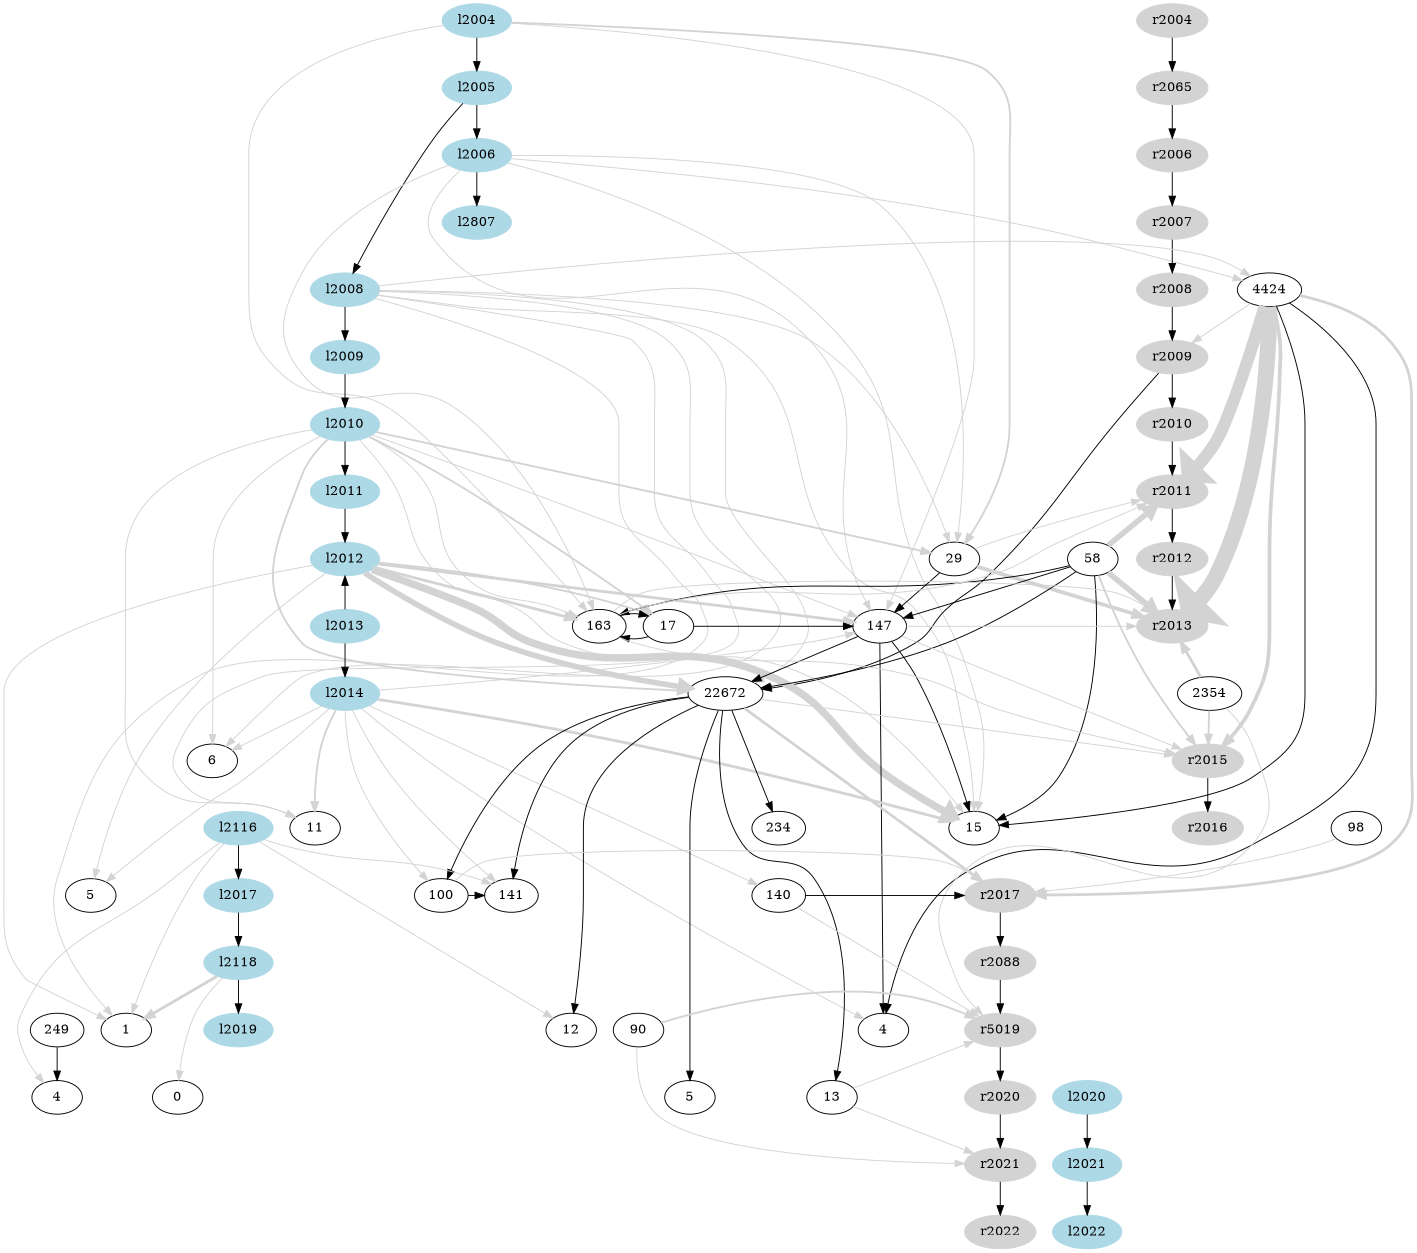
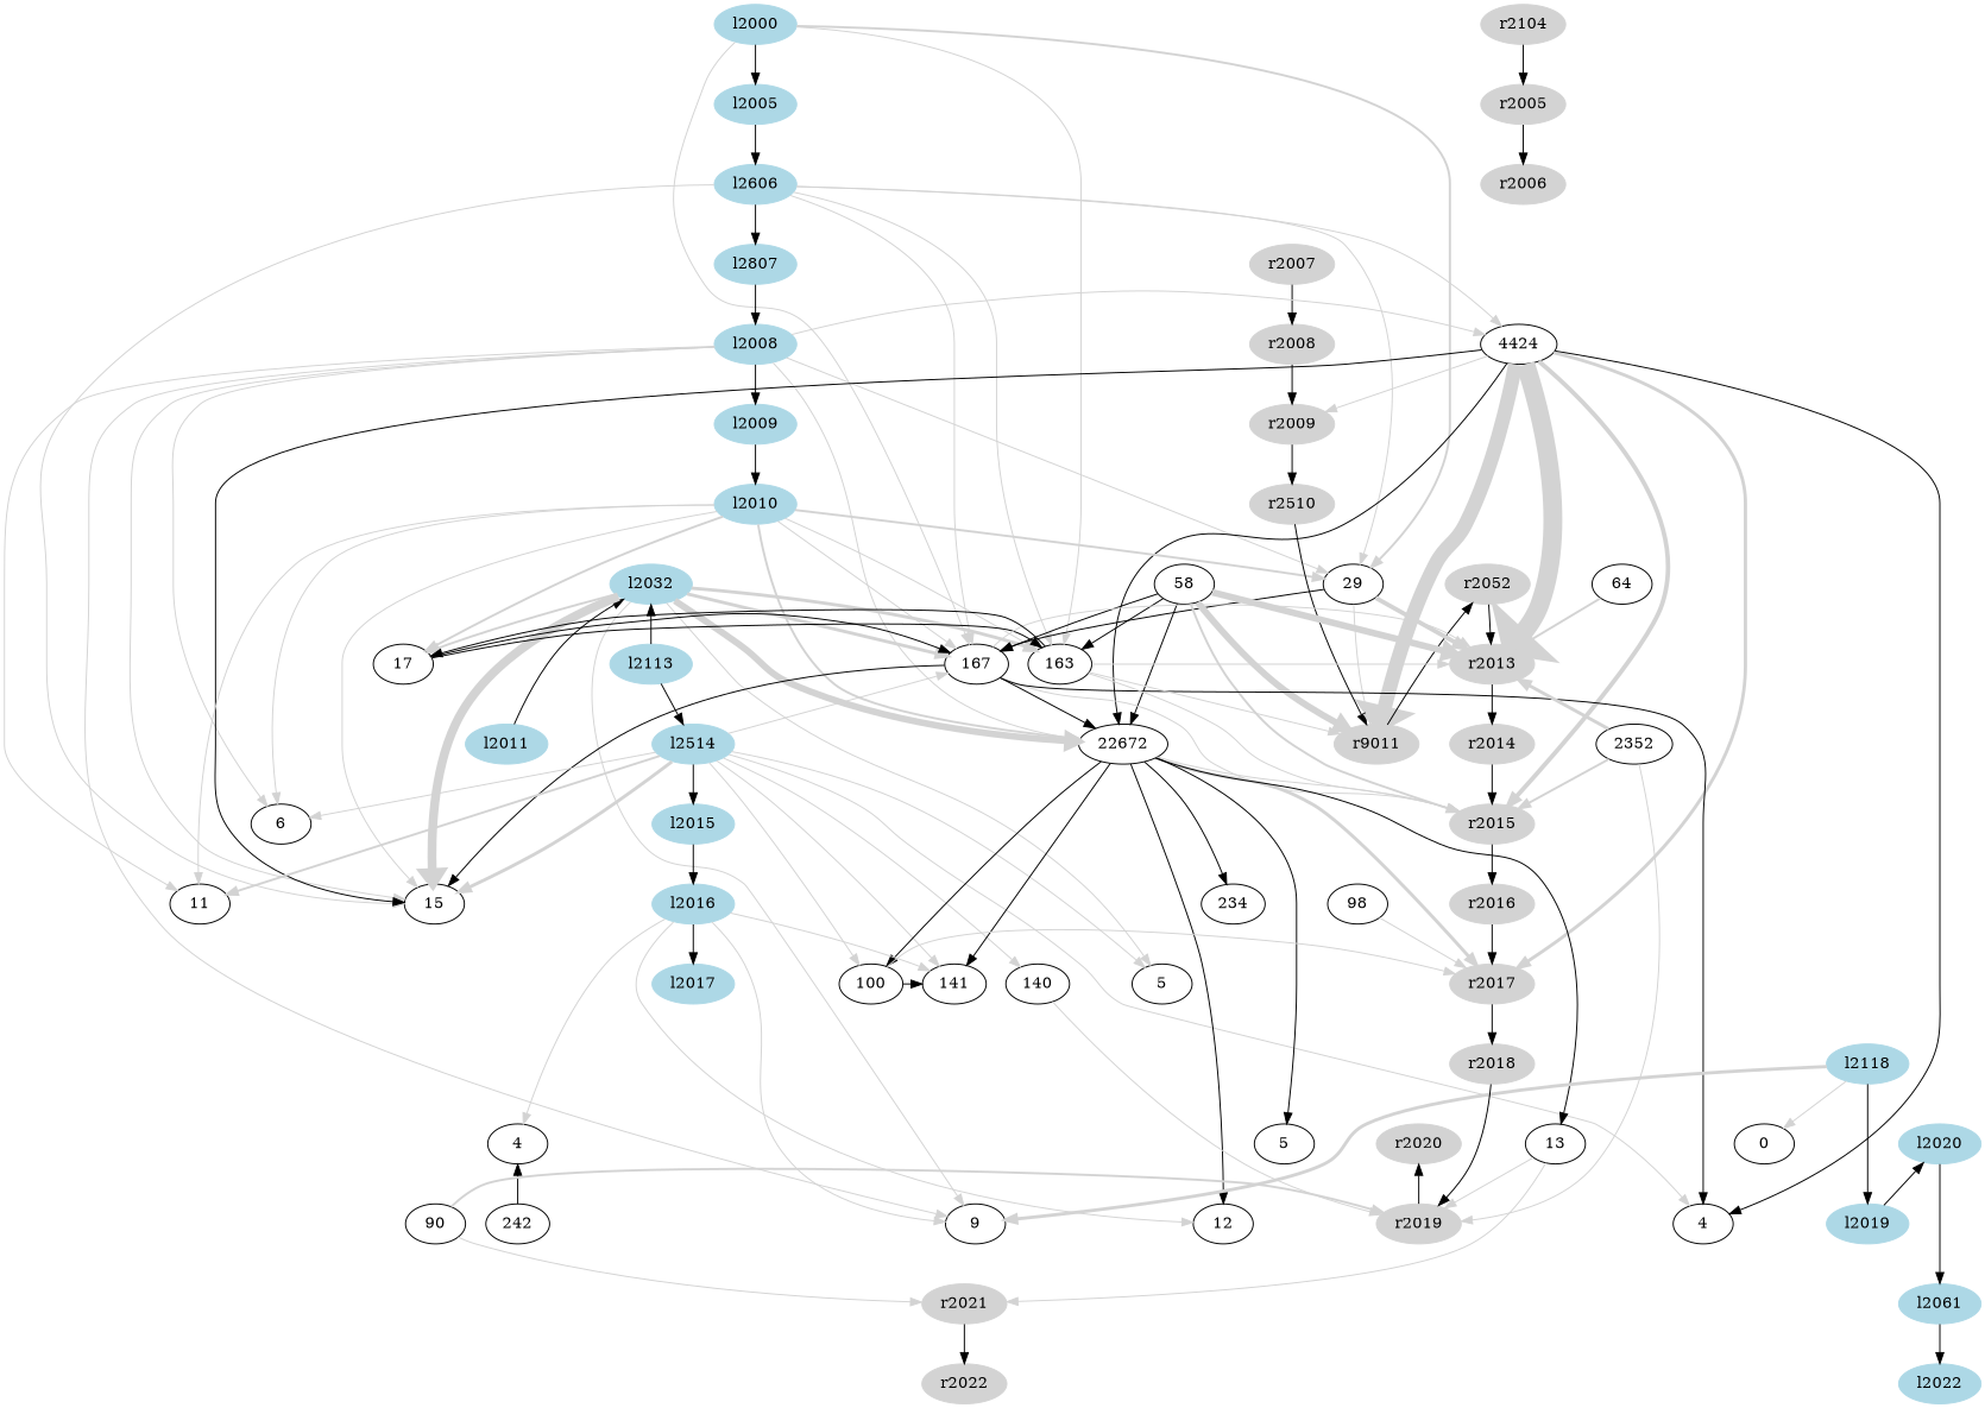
  digraph {
    crossing_type=0
    node [style=filled]
    edge [weight=1 color=lightgray]
-   l2004 [color=lightblue]
-   r2004 [color=lightgrey]
+   l2004 [color=lightblue label=l2000]
+   r2004 [color=lightgrey label=r2104]
    l2005 [color=lightblue]
-   r2005 [color=lightgrey label=r2065]
-   l2006 [color=lightblue]
+   r2005 [color=lightgrey]
+   l2006 [color=lightblue label=l2606]
    r2006 [color=lightgrey]
    n7 [color=lightblue label=l2807]
    r2007 [color=lightgrey]
    l2008 [color=lightblue]
    n10 [label=4424 style=""]
    r2008 [color=lightgrey]
    l2009 [color=lightblue]
    r2009 [color=lightgrey]
    l2010 [color=lightblue]
-   r2010 [color=lightgrey]
+   r2010 [color=lightgrey label=r2510]
    l2011 [color=lightblue]
-   r2011 [color=lightgrey]
-   l2012 [color=lightblue]
+   r2011 [color=lightgrey label=r9011]
+   l2012 [color=lightblue label=l2032]
+   n19 [label=64 style=""]
    n20 [label=29 style=""]
    n21 [label=58 style=""]
-   r2012 [color=lightgrey]
-   l2013 [color=lightblue]
+   r2012 [color=lightgrey label=r2052]
+   l2013 [color=lightblue label=l2113]
    n24 [label=17 style=""]
-   n25 [label=147 style=""]
+   n25 [label=167 style=""]
    n26 [label=163 style=""]
    r2013 [color=lightgrey]
-   l2014 [color=lightblue]
-   n29 [label=2354 style=""]
+   l2014 [color=lightblue label=l2514]
+   n29 [label=2352 style=""]
    n30 [label=22672 style=""]
+   r2014 [color=lightgrey]
+   l2015 [color=lightblue]
    n33 [label=6 style=""]
    r2015 [color=lightgrey]
-   l2016 [color=lightblue label=l2116]
+   l2016 [color=lightblue]
    n36 [label=15 style=""]
    n37 [label=234 style=""]
    n38 [label=11 style=""]
    n39 [label=98 style=""]
    r2016 [color=lightgrey]
    l2017 [color=lightblue]
    n42 [label=100 style=""]
    n43 [label=141 style=""]
    n44 [label=140 style=""]
    n45 [label=5 style=""]
    r2017 [color=lightgrey]
    n47 [color=lightblue label=l2118]
-   r2018 [color=lightgrey label=r2088]
+   r2018 [color=lightgrey]
    l2019 [color=lightblue]
-   n50 [label=1 style=""]
+   n50 [label=9 style=""]
    n51 [label=4 style=""]
-   n52 [label=249 style=""]
+   n52 [label=242 style=""]
    n53 [label=90 style=""]
    n54 [label=12 style=""]
-   r2019 [color=lightgrey label=r5019]
+   r2019 [color=lightgrey]
    l2020 [color=lightblue]
    n57 [label=0 style=""]
    n58 [label=13 style=""]
    n59 [label=5 style=""]
    n60 [label=4 style=""]
    r2020 [color=lightgrey]
-   l2021 [color=lightblue]
+   l2021 [color=lightblue label=l2061]
    r2021 [color=lightgrey]
    l2022 [color=lightblue]
    r2022 [color=lightgrey]
    subgraph sub_1 {
      rank=same
      l2004
      r2004
    }
    subgraph sub_2 {
      rank=same
      l2005
      r2005
    }
    subgraph sub_3 {
      rank=same
      l2006
      r2006
    }
    subgraph sub_4 {
      rank=same
      n7
      r2007
    }
    subgraph sub_5 {
      rank=same
      l2008
      n10
      r2008
    }
    subgraph sub_6 {
      rank=same
      l2009
      r2009
    }
    subgraph sub_7 {
      rank=same
      l2010
      r2010
    }
    subgraph sub_8 {
      rank=same
      l2011
      r2011
    }
    subgraph sub_9 {
      rank=same
      l2012
+     n19
      n20
      n21
      r2012
    }
    subgraph sub_10 {
      rank=same
      l2013
      n24
      n25
      n26
      r2013
    }
    subgraph sub_11 {
      rank=same
      l2014
      n29
      n30
+     r2014
    }
    subgraph sub_12 {
      rank=same
+     l2015
      n33
      r2015
    }
    subgraph sub_13 {
      rank=same
      l2016
      n36
      n37
      n38
      n39
      r2016
    }
    subgraph sub_14 {
      rank=same
      l2017
      n42
      n43
      n44
      n45
      r2017
    }
    subgraph sub_15 {
      rank=same
      n47
      r2018
    }
    subgraph sub_16 {
      rank=same
      l2019
      n50
      n51
      n52
      n53
      n54
      r2019
    }
    subgraph sub_17 {
      rank=same
      l2020
      n57
      n58
      n59
      n60
      r2020
    }
    subgraph sub_18 {
      rank=same
      l2021
      r2021
    }
    subgraph sub_19 {
      rank=same
      l2022
      r2022
    }
    subgraph sub_20 {
      n10
+     n19
      n20
      n21
      n24
      n25
      n26
      n29
      n30
      n33
      n36
      n37
      n38
      n39
      n42
      n43
      n44
      n45
      n50
      n51
      n52
      n53
      n54
      n57
      n58
      n59
      n60
    }
    subgraph sub_21 {
      color=lightgrey
      label=left
      style=filled
      l2004
      l2005
      l2006
      n7
      l2008
      l2009
      l2010
      l2011
      l2012
      l2013
      l2014
+     l2015
      l2016
      l2017
      n47
      l2019
      l2020
      l2021
      l2022
    }
    subgraph sub_22 {
      color=lightgrey
      label=right
      style=filled
      r2004
      r2005
      r2006
      r2007
      r2008
      r2009
      r2010
      r2011
      r2012
      r2013
+     r2014
      r2015
      r2016
      r2017
      r2018
      r2019
      r2020
      r2021
      r2022
    }
    l2004 -> l2005 [weight=10000 color=""]
    l2004 -> n20 [penwidth=2 weight=2]
    l2004 -> n25 [penwidth=1]
    l2004 -> n26 [penwidth=1]
    r2004 -> r2005 [weight=10000 color=""]
    l2005 -> l2006 [weight=10000 color=""]
    r2005 -> r2006 [weight=10000 color=""]
    l2006 -> n7 [weight=10000 color=""]
    l2006 -> n10 [penwidth=1]
    l2006 -> n20 [penwidth=1]
    l2006 -> n25 [penwidth=1]
    l2006 -> n26 [penwidth=1]
    l2006 -> n36 [penwidth=1]
-   r2006 -> r2007 [weight=10000 color=""]
-   l2005 -> l2008 [weight=10000 color=""]
+   n7 -> l2008 [weight=10000 color=""]
    r2007 -> r2008 [weight=10000 color=""]
    l2008 -> n10 [penwidth=1]
    l2008 -> l2009 [weight=10000 color=""]
    l2008 -> n20 [penwidth=1]
    l2008 -> n30 [penwidth=1]
    l2008 -> n33 [penwidth=1]
    l2008 -> n36 [penwidth=1]
    l2008 -> n38 [penwidth=1]
    l2008 -> n50 [penwidth=1]
    n10 -> r2009 [penwidth=1]
    n10 -> r2011 [penwidth=13 weight=13]
    n10 -> r2013 [penwidth=17 weight=17]
-   r2009 -> n30 [weight=10 color=""]
+   n10 -> n30 [weight=10 color=""]
    n10 -> r2015 [penwidth=4 weight=4]
    n10 -> n36 [weight=10 color=""]
    n10 -> r2017 [penwidth=3 weight=3]
    n10 -> n51 [weight=10 color=""]
    r2008 -> r2009 [weight=10000 color=""]
    l2009 -> l2010 [weight=10000 color=""]
    r2009 -> r2010 [weight=10000 color=""]
-   l2010 -> l2011 [weight=10000 color=""]
    l2010 -> n20 [penwidth=2 weight=2]
    l2010 -> n24 [penwidth=2 weight=2]
    l2010 -> n25 [penwidth=1]
    l2010 -> n26 [penwidth=1]
    l2010 -> n30 [penwidth=2 weight=2]
    l2010 -> n33 [penwidth=1]
    l2010 -> n36 [penwidth=1]
    l2010 -> n38 [penwidth=1]
    r2010 -> r2011 [weight=10000 color=""]
    l2011 -> l2012 [weight=10000 color=""]
    r2011 -> r2012 [weight=10000 color=""]
    l2012 -> n24 [penwidth=2 weight=2]
    l2012 -> n25 [penwidth=3 weight=3]
    l2012 -> n26 [penwidth=3 weight=3]
    l2012 -> n30 [penwidth=6 weight=6]
    l2012 -> n36 [penwidth=8 weight=8]
    l2012 -> n45 [penwidth=1]
    l2012 -> n50 [penwidth=1]
+   n19 -> r2013 [penwidth=2 weight=2]
    n20 -> r2011 [penwidth=1]
    n20 -> n25 [weight=10 color=""]
    n20 -> r2013 [penwidth=4 weight=4]
    n21 -> r2011 [penwidth=6 weight=6]
    n21 -> n25 [weight=10 color=""]
    n21 -> n26 [weight=10 color=""]
    n21 -> r2013 [penwidth=6 weight=6]
    n21 -> n30 [weight=10 color=""]
    n21 -> r2015 [penwidth=2 weight=2]
-   n21 -> n36 [weight=10 color=""]
    r2012 -> r2013 [weight=10000 color=""]
    l2013 -> l2012 [weight=10000 color=""]
    l2013 -> l2014 [weight=10000 color=""]
    n24 -> n25 [weight=10 color=""]
    n24 -> n26 [weight=10 color=""]
    n25 -> r2013 [penwidth=1]
    n25 -> n30 [weight=10 color=""]
    n25 -> r2015 [penwidth=1]
    n25 -> n36 [weight=10 color=""]
    n25 -> n51 [weight=10 color=""]
    n26 -> r2011 [penwidth=1]
    n26 -> n24 [weight=10 color=""]
    n26 -> r2013 [penwidth=1]
    n26 -> r2015 [penwidth=1]
+   r2013 -> r2014 [weight=10000 color=""]
    l2014 -> n25 [penwidth=1]
+   l2014 -> l2015 [weight=10000 color=""]
    l2014 -> n33 [penwidth=1]
    l2014 -> n36 [penwidth=3 weight=3]
    l2014 -> n38 [penwidth=2 weight=2]
    l2014 -> n42 [penwidth=1]
    l2014 -> n43 [penwidth=1]
    l2014 -> n44 [penwidth=1]
    l2014 -> n45 [penwidth=1]
    l2014 -> n51 [penwidth=1]
    n29 -> r2013 [penwidth=3 weight=3]
    n29 -> r2015 [penwidth=2 weight=2]
    n29 -> r2019 [penwidth=1]
    n30 -> r2015 [penwidth=1]
    n30 -> n37 [weight=10 color=""]
    n30 -> n42 [weight=10 color=""]
    n30 -> n43 [weight=10 color=""]
    n30 -> r2017 [penwidth=3 weight=3]
    n30 -> n54 [weight=10 color=""]
    n30 -> n58 [weight=10 color=""]
    n30 -> n59 [weight=10 color=""]
+   r2014 -> r2015 [weight=10000 color=""]
+   l2015 -> l2016 [weight=10000 color=""]
    r2015 -> r2016 [weight=10000 color=""]
    l2016 -> l2017 [weight=10000 color=""]
    l2016 -> n43 [penwidth=1]
    l2016 -> n50 [penwidth=1]
    l2016 -> n54 [penwidth=1]
    l2016 -> n60 [penwidth=1]
    n39 -> r2017 [penwidth=1]
-   n44 -> r2017 [weight=10000 color=""]
-   l2017 -> n47 [weight=10000 color=""]
+   r2016 -> r2017 [weight=10000 color=""]
    n42 -> n43 [weight=10 color=""]
    n42 -> r2017 [penwidth=1]
    n44 -> r2019 [penwidth=1]
    r2017 -> r2018 [weight=10000 color=""]
    n47 -> l2019 [weight=10000 color=""]
    n47 -> n50 [penwidth=3 weight=3]
    n47 -> n57 [penwidth=1]
    r2018 -> r2019 [weight=10000 color=""]
+   l2019 -> l2020 [weight=10000 color=""]
    n52 -> n60 [weight=10 color=""]
    n53 -> r2019 [penwidth=2 weight=2]
    n53 -> r2021 [penwidth=1]
    r2019 -> r2020 [weight=10000 color=""]
    l2020 -> l2021 [weight=10000 color=""]
    n58 -> r2019 [penwidth=1]
    n58 -> r2021 [penwidth=1]
-   r2020 -> r2021 [weight=10000 color=""]
    l2021 -> l2022 [weight=10000 color=""]
    r2021 -> r2022 [weight=10000 color=""]
  }
